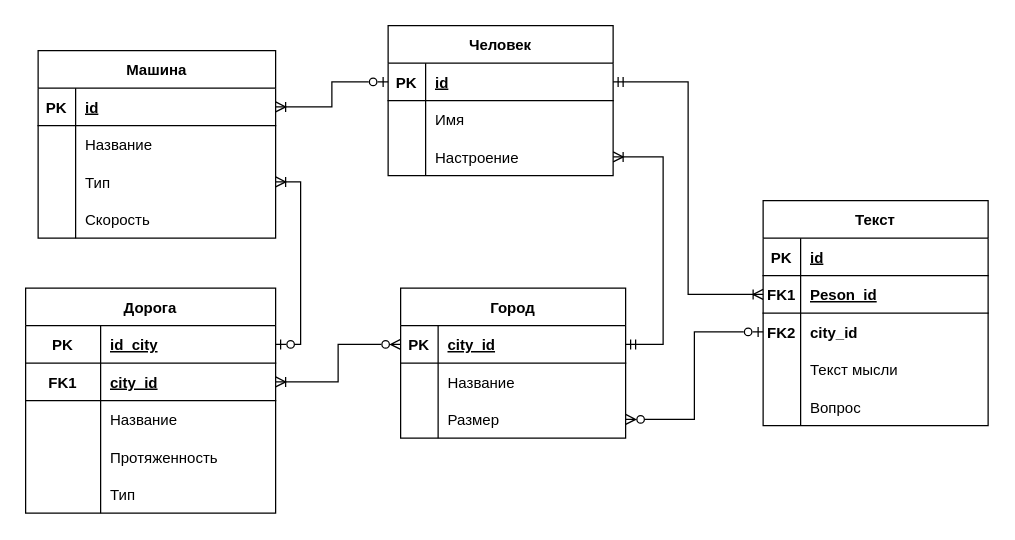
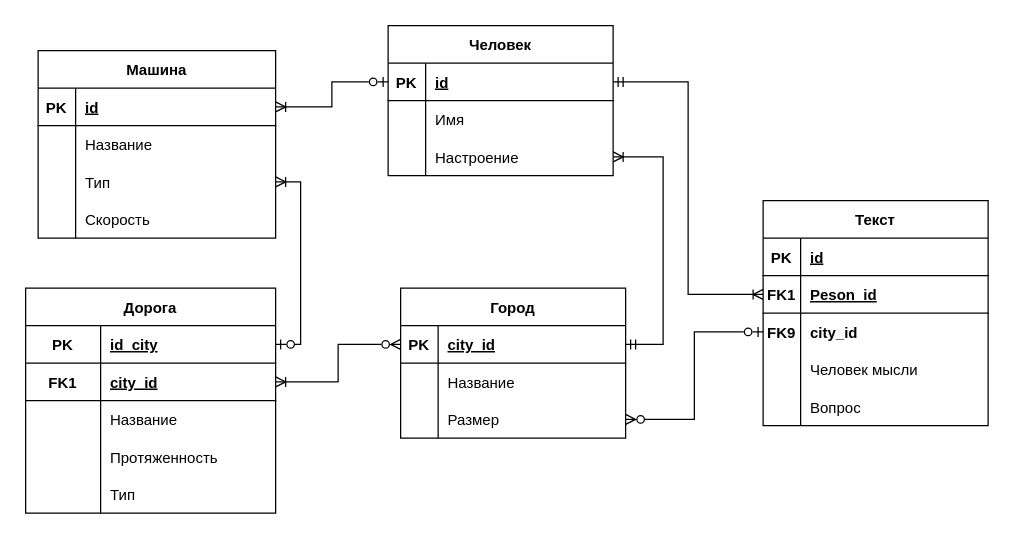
  <mxCell id="0" />
  <mxCell id="1" parent="0" />
  <mxCell id="2" value="Город" style="shape=table;startSize=30;container=1;collapsible=1;childLayout=tableLayout;fixedRows=1;rowLines=0;fontStyle=1;align=center;resizeLast=1;" vertex="1" parent="1"><mxGeometry x="320" y="230" width="180" height="120" as="geometry" /></mxCell>
  <mxCell id="3" value="" style="shape=tableRow;horizontal=0;startSize=0;swimlaneHead=0;swimlaneBody=0;fillColor=none;collapsible=0;dropTarget=0;points=[[0,0.5],[1,0.5]];portConstraint=eastwest;top=0;left=0;right=0;bottom=1;" vertex="1" parent="2"><mxGeometry y="30" width="180" height="30" as="geometry" /></mxCell>
  <mxCell id="4" value="PK" style="shape=partialRectangle;connectable=0;fillColor=none;top=0;left=0;bottom=0;right=0;fontStyle=1;overflow=hidden;" vertex="1" parent="3"><mxGeometry width="30" height="30" as="geometry"><mxRectangle width="30" height="30" as="alternateBounds" /></mxGeometry></mxCell>
  <mxCell id="5" value="city_id" style="shape=partialRectangle;connectable=0;fillColor=none;top=0;left=0;bottom=0;right=0;align=left;spacingLeft=6;fontStyle=5;overflow=hidden;" vertex="1" parent="3"><mxGeometry x="30" width="150" height="30" as="geometry"><mxRectangle width="150" height="30" as="alternateBounds" /></mxGeometry></mxCell>
  <mxCell id="6" value="" style="shape=tableRow;horizontal=0;startSize=0;swimlaneHead=0;swimlaneBody=0;fillColor=none;collapsible=0;dropTarget=0;points=[[0,0.5],[1,0.5]];portConstraint=eastwest;top=0;left=0;right=0;bottom=0;" vertex="1" parent="2"><mxGeometry y="60" width="180" height="30" as="geometry" /></mxCell>
  <mxCell id="7" value="" style="shape=partialRectangle;connectable=0;fillColor=none;top=0;left=0;bottom=0;right=0;editable=1;overflow=hidden;" vertex="1" parent="6"><mxGeometry width="30" height="30" as="geometry"><mxRectangle width="30" height="30" as="alternateBounds" /></mxGeometry></mxCell>
  <mxCell id="8" value="Название" style="shape=partialRectangle;connectable=0;fillColor=none;top=0;left=0;bottom=0;right=0;align=left;spacingLeft=6;overflow=hidden;" vertex="1" parent="6"><mxGeometry x="30" width="150" height="30" as="geometry"><mxRectangle width="150" height="30" as="alternateBounds" /></mxGeometry></mxCell>
  <mxCell id="9" value="" style="shape=tableRow;horizontal=0;startSize=0;swimlaneHead=0;swimlaneBody=0;fillColor=none;collapsible=0;dropTarget=0;points=[[0,0.5],[1,0.5]];portConstraint=eastwest;top=0;left=0;right=0;bottom=0;" vertex="1" parent="2"><mxGeometry y="90" width="180" height="30" as="geometry" /></mxCell>
  <mxCell id="10" value="" style="shape=partialRectangle;connectable=0;fillColor=none;top=0;left=0;bottom=0;right=0;editable=1;overflow=hidden;" vertex="1" parent="9"><mxGeometry width="30" height="30" as="geometry"><mxRectangle width="30" height="30" as="alternateBounds" /></mxGeometry></mxCell>
  <mxCell id="11" value="Размер" style="shape=partialRectangle;connectable=0;fillColor=none;top=0;left=0;bottom=0;right=0;align=left;spacingLeft=6;overflow=hidden;" vertex="1" parent="9"><mxGeometry x="30" width="150" height="30" as="geometry"><mxRectangle width="150" height="30" as="alternateBounds" /></mxGeometry></mxCell>
  <mxCell id="12" value="Машина" style="shape=table;startSize=30;container=1;collapsible=1;childLayout=tableLayout;fixedRows=1;rowLines=0;fontStyle=1;align=center;resizeLast=1;" vertex="1" parent="1"><mxGeometry x="30" y="40" width="190.0" height="150" as="geometry" /></mxCell>
  <mxCell id="13" value="" style="shape=tableRow;horizontal=0;startSize=0;swimlaneHead=0;swimlaneBody=0;fillColor=none;collapsible=0;dropTarget=0;points=[[0,0.5],[1,0.5]];portConstraint=eastwest;top=0;left=0;right=0;bottom=1;" vertex="1" parent="12"><mxGeometry y="30" width="190.0" height="30" as="geometry" /></mxCell>
  <mxCell id="14" value="PK" style="shape=partialRectangle;connectable=0;fillColor=none;top=0;left=0;bottom=0;right=0;fontStyle=1;overflow=hidden;" vertex="1" parent="13"><mxGeometry width="30" height="30" as="geometry"><mxRectangle width="30" height="30" as="alternateBounds" /></mxGeometry></mxCell>
  <mxCell id="15" value="id" style="shape=partialRectangle;connectable=0;fillColor=none;top=0;left=0;bottom=0;right=0;align=left;spacingLeft=6;fontStyle=5;overflow=hidden;" vertex="1" parent="13"><mxGeometry x="30" width="160.0" height="30" as="geometry"><mxRectangle width="160.0" height="30" as="alternateBounds" /></mxGeometry></mxCell>
  <mxCell id="16" value="" style="shape=tableRow;horizontal=0;startSize=0;swimlaneHead=0;swimlaneBody=0;fillColor=none;collapsible=0;dropTarget=0;points=[[0,0.5],[1,0.5]];portConstraint=eastwest;top=0;left=0;right=0;bottom=0;" vertex="1" parent="12"><mxGeometry y="60" width="190.0" height="30" as="geometry" /></mxCell>
  <mxCell id="17" value="" style="shape=partialRectangle;connectable=0;fillColor=none;top=0;left=0;bottom=0;right=0;editable=1;overflow=hidden;" vertex="1" parent="16"><mxGeometry width="30" height="30" as="geometry"><mxRectangle width="30" height="30" as="alternateBounds" /></mxGeometry></mxCell>
  <mxCell id="18" value="Название" style="shape=partialRectangle;connectable=0;fillColor=none;top=0;left=0;bottom=0;right=0;align=left;spacingLeft=6;overflow=hidden;" vertex="1" parent="16"><mxGeometry x="30" width="160.0" height="30" as="geometry"><mxRectangle width="160.0" height="30" as="alternateBounds" /></mxGeometry></mxCell>
  <mxCell id="19" value="" style="shape=tableRow;horizontal=0;startSize=0;swimlaneHead=0;swimlaneBody=0;fillColor=none;collapsible=0;dropTarget=0;points=[[0,0.5],[1,0.5]];portConstraint=eastwest;top=0;left=0;right=0;bottom=0;" vertex="1" parent="12"><mxGeometry y="90" width="190.0" height="30" as="geometry" /></mxCell>
  <mxCell id="20" value="" style="shape=partialRectangle;connectable=0;fillColor=none;top=0;left=0;bottom=0;right=0;editable=1;overflow=hidden;" vertex="1" parent="19"><mxGeometry width="30" height="30" as="geometry"><mxRectangle width="30" height="30" as="alternateBounds" /></mxGeometry></mxCell>
  <mxCell id="21" value="Тип" style="shape=partialRectangle;connectable=0;fillColor=none;top=0;left=0;bottom=0;right=0;align=left;spacingLeft=6;overflow=hidden;" vertex="1" parent="19"><mxGeometry x="30" width="160.0" height="30" as="geometry"><mxRectangle width="160.0" height="30" as="alternateBounds" /></mxGeometry></mxCell>
  <mxCell id="22" style="shape=tableRow;horizontal=0;startSize=0;swimlaneHead=0;swimlaneBody=0;fillColor=none;collapsible=0;dropTarget=0;points=[[0,0.5],[1,0.5]];portConstraint=eastwest;top=0;left=0;right=0;bottom=0;" vertex="1" parent="12"><mxGeometry y="120" width="190.0" height="30" as="geometry" /></mxCell>
  <mxCell id="23" style="shape=partialRectangle;connectable=0;fillColor=none;top=0;left=0;bottom=0;right=0;editable=1;overflow=hidden;" vertex="1" parent="22"><mxGeometry width="30" height="30" as="geometry"><mxRectangle width="30" height="30" as="alternateBounds" /></mxGeometry></mxCell>
  <mxCell id="24" value="Скорость" style="shape=partialRectangle;connectable=0;fillColor=none;top=0;left=0;bottom=0;right=0;align=left;spacingLeft=6;overflow=hidden;" vertex="1" parent="22"><mxGeometry x="30" width="160.0" height="30" as="geometry"><mxRectangle width="160.0" height="30" as="alternateBounds" /></mxGeometry></mxCell>
  <mxCell id="25" value="Человек" style="shape=table;startSize=30;container=1;collapsible=1;childLayout=tableLayout;fixedRows=1;rowLines=0;fontStyle=1;align=center;resizeLast=1;" vertex="1" parent="1"><mxGeometry x="310" y="20" width="180" height="120" as="geometry" /></mxCell>
  <mxCell id="26" value="" style="shape=tableRow;horizontal=0;startSize=0;swimlaneHead=0;swimlaneBody=0;fillColor=none;collapsible=0;dropTarget=0;points=[[0,0.5],[1,0.5]];portConstraint=eastwest;top=0;left=0;right=0;bottom=1;" vertex="1" parent="25"><mxGeometry y="30" width="180" height="30" as="geometry" /></mxCell>
  <mxCell id="27" value="PK" style="shape=partialRectangle;connectable=0;fillColor=none;top=0;left=0;bottom=0;right=0;fontStyle=1;overflow=hidden;" vertex="1" parent="26"><mxGeometry width="30" height="30" as="geometry"><mxRectangle width="30" height="30" as="alternateBounds" /></mxGeometry></mxCell>
  <mxCell id="28" value="id" style="shape=partialRectangle;connectable=0;fillColor=none;top=0;left=0;bottom=0;right=0;align=left;spacingLeft=6;fontStyle=5;overflow=hidden;" vertex="1" parent="26"><mxGeometry x="30" width="150" height="30" as="geometry"><mxRectangle width="150" height="30" as="alternateBounds" /></mxGeometry></mxCell>
  <mxCell id="29" value="" style="shape=tableRow;horizontal=0;startSize=0;swimlaneHead=0;swimlaneBody=0;fillColor=none;collapsible=0;dropTarget=0;points=[[0,0.5],[1,0.5]];portConstraint=eastwest;top=0;left=0;right=0;bottom=0;" vertex="1" parent="25"><mxGeometry y="60" width="180" height="30" as="geometry" /></mxCell>
  <mxCell id="30" value="" style="shape=partialRectangle;connectable=0;fillColor=none;top=0;left=0;bottom=0;right=0;editable=1;overflow=hidden;" vertex="1" parent="29"><mxGeometry width="30" height="30" as="geometry"><mxRectangle width="30" height="30" as="alternateBounds" /></mxGeometry></mxCell>
  <mxCell id="31" value="Имя" style="shape=partialRectangle;connectable=0;fillColor=none;top=0;left=0;bottom=0;right=0;align=left;spacingLeft=6;overflow=hidden;" vertex="1" parent="29"><mxGeometry x="30" width="150" height="30" as="geometry"><mxRectangle width="150" height="30" as="alternateBounds" /></mxGeometry></mxCell>
  <mxCell id="32" value="" style="shape=tableRow;horizontal=0;startSize=0;swimlaneHead=0;swimlaneBody=0;fillColor=none;collapsible=0;dropTarget=0;points=[[0,0.5],[1,0.5]];portConstraint=eastwest;top=0;left=0;right=0;bottom=0;" vertex="1" parent="25"><mxGeometry y="90" width="180" height="30" as="geometry" /></mxCell>
  <mxCell id="33" value="" style="shape=partialRectangle;connectable=0;fillColor=none;top=0;left=0;bottom=0;right=0;editable=1;overflow=hidden;" vertex="1" parent="32"><mxGeometry width="30" height="30" as="geometry"><mxRectangle width="30" height="30" as="alternateBounds" /></mxGeometry></mxCell>
  <mxCell id="34" value="Настроение" style="shape=partialRectangle;connectable=0;fillColor=none;top=0;left=0;bottom=0;right=0;align=left;spacingLeft=6;overflow=hidden;" vertex="1" parent="32"><mxGeometry x="30" width="150" height="30" as="geometry"><mxRectangle width="150" height="30" as="alternateBounds" /></mxGeometry></mxCell>
  <mxCell id="35" value="Текст" style="shape=table;startSize=30;container=1;collapsible=1;childLayout=tableLayout;fixedRows=1;rowLines=0;fontStyle=1;align=center;resizeLast=1;" vertex="1" parent="1"><mxGeometry x="610" y="160" width="180" height="180" as="geometry" /></mxCell>
  <mxCell id="36" style="shape=tableRow;horizontal=0;startSize=0;swimlaneHead=0;swimlaneBody=0;fillColor=none;collapsible=0;dropTarget=0;points=[[0,0.5],[1,0.5]];portConstraint=eastwest;top=0;left=0;right=0;bottom=1;" vertex="1" parent="35"><mxGeometry y="30" width="180" height="30" as="geometry" /></mxCell>
  <mxCell id="37" value="PK" style="shape=partialRectangle;connectable=0;fillColor=none;top=0;left=0;bottom=0;right=0;fontStyle=1;overflow=hidden;" vertex="1" parent="36"><mxGeometry width="30" height="30" as="geometry"><mxRectangle width="30" height="30" as="alternateBounds" /></mxGeometry></mxCell>
  <mxCell id="38" value="id" style="shape=partialRectangle;connectable=0;fillColor=none;top=0;left=0;bottom=0;right=0;align=left;spacingLeft=6;fontStyle=5;overflow=hidden;" vertex="1" parent="36"><mxGeometry x="30" width="150" height="30" as="geometry"><mxRectangle width="150" height="30" as="alternateBounds" /></mxGeometry></mxCell>
  <mxCell id="39" value="" style="shape=tableRow;horizontal=0;startSize=0;swimlaneHead=0;swimlaneBody=0;fillColor=none;collapsible=0;dropTarget=0;points=[[0,0.5],[1,0.5]];portConstraint=eastwest;top=0;left=0;right=0;bottom=1;" vertex="1" parent="35"><mxGeometry y="60" width="180" height="30" as="geometry" /></mxCell>
  <mxCell id="40" value="FK1" style="shape=partialRectangle;connectable=0;fillColor=none;top=0;left=0;bottom=0;right=0;fontStyle=1;overflow=hidden;" vertex="1" parent="39"><mxGeometry width="30" height="30" as="geometry"><mxRectangle width="30" height="30" as="alternateBounds" /></mxGeometry></mxCell>
  <mxCell id="41" value="Peson_id" style="shape=partialRectangle;connectable=0;fillColor=none;top=0;left=0;bottom=0;right=0;align=left;spacingLeft=6;fontStyle=5;overflow=hidden;" vertex="1" parent="39"><mxGeometry x="30" width="150" height="30" as="geometry"><mxRectangle width="150" height="30" as="alternateBounds" /></mxGeometry></mxCell>
  <mxCell id="42" value="" style="shape=tableRow;horizontal=0;startSize=0;swimlaneHead=0;swimlaneBody=0;fillColor=none;collapsible=0;dropTarget=0;points=[[0,0.5],[1,0.5]];portConstraint=eastwest;top=0;left=0;right=0;bottom=0;" vertex="1" parent="35"><mxGeometry y="90" width="180" height="30" as="geometry" /></mxCell>
- <mxCell id="43" value="FK2" style="shape=partialRectangle;connectable=0;fillColor=none;top=0;left=0;bottom=0;right=0;editable=1;overflow=hidden;fontStyle=1" vertex="1" parent="42"><mxGeometry width="30" height="30" as="geometry"><mxRectangle width="30" height="30" as="alternateBounds" /></mxGeometry></mxCell>
+ <mxCell id="43" value="FK9" style="shape=partialRectangle;connectable=0;fillColor=none;top=0;left=0;bottom=0;right=0;editable=1;overflow=hidden;fontStyle=1" vertex="1" parent="42"><mxGeometry width="30" height="30" as="geometry"><mxRectangle width="30" height="30" as="alternateBounds" /></mxGeometry></mxCell>
  <mxCell id="44" value="city_id" style="shape=partialRectangle;connectable=0;fillColor=none;top=0;left=0;bottom=0;right=0;align=left;spacingLeft=6;overflow=hidden;fontStyle=1" vertex="1" parent="42"><mxGeometry x="30" width="150" height="30" as="geometry"><mxRectangle width="150" height="30" as="alternateBounds" /></mxGeometry></mxCell>
  <mxCell id="45" value="" style="shape=tableRow;horizontal=0;startSize=0;swimlaneHead=0;swimlaneBody=0;fillColor=none;collapsible=0;dropTarget=0;points=[[0,0.5],[1,0.5]];portConstraint=eastwest;top=0;left=0;right=0;bottom=0;" vertex="1" parent="35"><mxGeometry y="120" width="180" height="30" as="geometry" /></mxCell>
  <mxCell id="46" value="" style="shape=partialRectangle;connectable=0;fillColor=none;top=0;left=0;bottom=0;right=0;editable=1;overflow=hidden;" vertex="1" parent="45"><mxGeometry width="30" height="30" as="geometry"><mxRectangle width="30" height="30" as="alternateBounds" /></mxGeometry></mxCell>
- <mxCell id="47" value="Текст мысли" style="shape=partialRectangle;connectable=0;fillColor=none;top=0;left=0;bottom=0;right=0;align=left;spacingLeft=6;overflow=hidden;" vertex="1" parent="45"><mxGeometry x="30" width="150" height="30" as="geometry"><mxRectangle width="150" height="30" as="alternateBounds" /></mxGeometry></mxCell>
+ <mxCell id="47" value="Человек мысли" style="shape=partialRectangle;connectable=0;fillColor=none;top=0;left=0;bottom=0;right=0;align=left;spacingLeft=6;overflow=hidden;" vertex="1" parent="45"><mxGeometry x="30" width="150" height="30" as="geometry"><mxRectangle width="150" height="30" as="alternateBounds" /></mxGeometry></mxCell>
  <mxCell id="48" value="" style="shape=tableRow;horizontal=0;startSize=0;swimlaneHead=0;swimlaneBody=0;fillColor=none;collapsible=0;dropTarget=0;points=[[0,0.5],[1,0.5]];portConstraint=eastwest;top=0;left=0;right=0;bottom=0;" vertex="1" parent="35"><mxGeometry y="150" width="180" height="30" as="geometry" /></mxCell>
  <mxCell id="49" value="" style="shape=partialRectangle;connectable=0;fillColor=none;top=0;left=0;bottom=0;right=0;editable=1;overflow=hidden;" vertex="1" parent="48"><mxGeometry width="30" height="30" as="geometry"><mxRectangle width="30" height="30" as="alternateBounds" /></mxGeometry></mxCell>
  <mxCell id="50" value="Вопрос" style="shape=partialRectangle;connectable=0;fillColor=none;top=0;left=0;bottom=0;right=0;align=left;spacingLeft=6;overflow=hidden;" vertex="1" parent="48"><mxGeometry x="30" width="150" height="30" as="geometry"><mxRectangle width="150" height="30" as="alternateBounds" /></mxGeometry></mxCell>
  <mxCell id="51" value="Дорога" style="shape=table;startSize=30;container=1;collapsible=1;childLayout=tableLayout;fixedRows=1;rowLines=0;fontStyle=1;align=center;resizeLast=1;" vertex="1" parent="1"><mxGeometry x="20" y="230" width="200" height="180" as="geometry" /></mxCell>
  <mxCell id="52" value="" style="shape=tableRow;horizontal=0;startSize=0;swimlaneHead=0;swimlaneBody=0;fillColor=none;collapsible=0;dropTarget=0;points=[[0,0.5],[1,0.5]];portConstraint=eastwest;top=0;left=0;right=0;bottom=1;" vertex="1" parent="51"><mxGeometry y="30" width="200" height="30" as="geometry" /></mxCell>
  <mxCell id="53" value="PK" style="shape=partialRectangle;connectable=0;fillColor=none;top=0;left=0;bottom=0;right=0;fontStyle=1;overflow=hidden;" vertex="1" parent="52"><mxGeometry width="60" height="30" as="geometry"><mxRectangle width="60" height="30" as="alternateBounds" /></mxGeometry></mxCell>
  <mxCell id="54" value="id_city" style="shape=partialRectangle;connectable=0;fillColor=none;top=0;left=0;bottom=0;right=0;align=left;spacingLeft=6;fontStyle=5;overflow=hidden;" vertex="1" parent="52"><mxGeometry x="60" width="140" height="30" as="geometry"><mxRectangle width="140" height="30" as="alternateBounds" /></mxGeometry></mxCell>
  <mxCell id="55" value="" style="shape=tableRow;horizontal=0;startSize=0;swimlaneHead=0;swimlaneBody=0;fillColor=none;collapsible=0;dropTarget=0;points=[[0,0.5],[1,0.5]];portConstraint=eastwest;top=0;left=0;right=0;bottom=1;" vertex="1" parent="51"><mxGeometry y="60" width="200" height="30" as="geometry" /></mxCell>
  <mxCell id="56" value="FK1" style="shape=partialRectangle;connectable=0;fillColor=none;top=0;left=0;bottom=0;right=0;fontStyle=1;overflow=hidden;" vertex="1" parent="55"><mxGeometry width="60" height="30" as="geometry"><mxRectangle width="60" height="30" as="alternateBounds" /></mxGeometry></mxCell>
  <mxCell id="57" value="city_id" style="shape=partialRectangle;connectable=0;fillColor=none;top=0;left=0;bottom=0;right=0;align=left;spacingLeft=6;fontStyle=5;overflow=hidden;" vertex="1" parent="55"><mxGeometry x="60" width="140" height="30" as="geometry"><mxRectangle width="140" height="30" as="alternateBounds" /></mxGeometry></mxCell>
  <mxCell id="58" style="shape=tableRow;horizontal=0;startSize=0;swimlaneHead=0;swimlaneBody=0;fillColor=none;collapsible=0;dropTarget=0;points=[[0,0.5],[1,0.5]];portConstraint=eastwest;top=0;left=0;right=0;bottom=0;" vertex="1" parent="51"><mxGeometry y="90" width="200" height="30" as="geometry" /></mxCell>
  <mxCell id="59" style="shape=partialRectangle;connectable=0;fillColor=none;top=0;left=0;bottom=0;right=0;editable=1;overflow=hidden;" vertex="1" parent="58"><mxGeometry width="60" height="30" as="geometry"><mxRectangle width="60" height="30" as="alternateBounds" /></mxGeometry></mxCell>
  <mxCell id="60" value="Название" style="shape=partialRectangle;connectable=0;fillColor=none;top=0;left=0;bottom=0;right=0;align=left;spacingLeft=6;overflow=hidden;" vertex="1" parent="58"><mxGeometry x="60" width="140" height="30" as="geometry"><mxRectangle width="140" height="30" as="alternateBounds" /></mxGeometry></mxCell>
  <mxCell id="61" value="" style="shape=tableRow;horizontal=0;startSize=0;swimlaneHead=0;swimlaneBody=0;fillColor=none;collapsible=0;dropTarget=0;points=[[0,0.5],[1,0.5]];portConstraint=eastwest;top=0;left=0;right=0;bottom=0;" vertex="1" parent="51"><mxGeometry y="120" width="200" height="30" as="geometry" /></mxCell>
  <mxCell id="62" value="" style="shape=partialRectangle;connectable=0;fillColor=none;top=0;left=0;bottom=0;right=0;editable=1;overflow=hidden;" vertex="1" parent="61"><mxGeometry width="60" height="30" as="geometry"><mxRectangle width="60" height="30" as="alternateBounds" /></mxGeometry></mxCell>
  <mxCell id="63" value="Протяженность" style="shape=partialRectangle;connectable=0;fillColor=none;top=0;left=0;bottom=0;right=0;align=left;spacingLeft=6;overflow=hidden;" vertex="1" parent="61"><mxGeometry x="60" width="140" height="30" as="geometry"><mxRectangle width="140" height="30" as="alternateBounds" /></mxGeometry></mxCell>
  <mxCell id="64" value="" style="shape=tableRow;horizontal=0;startSize=0;swimlaneHead=0;swimlaneBody=0;fillColor=none;collapsible=0;dropTarget=0;points=[[0,0.5],[1,0.5]];portConstraint=eastwest;top=0;left=0;right=0;bottom=0;" vertex="1" parent="51"><mxGeometry y="150" width="200" height="30" as="geometry" /></mxCell>
  <mxCell id="65" value="" style="shape=partialRectangle;connectable=0;fillColor=none;top=0;left=0;bottom=0;right=0;editable=1;overflow=hidden;" vertex="1" parent="64"><mxGeometry width="60" height="30" as="geometry"><mxRectangle width="60" height="30" as="alternateBounds" /></mxGeometry></mxCell>
  <mxCell id="66" value="Тип" style="shape=partialRectangle;connectable=0;fillColor=none;top=0;left=0;bottom=0;right=0;align=left;spacingLeft=6;overflow=hidden;" vertex="1" parent="64"><mxGeometry x="60" width="140" height="30" as="geometry"><mxRectangle width="140" height="30" as="alternateBounds" /></mxGeometry></mxCell>
  <mxCell id="67" value="" style="edgeStyle=entityRelationEdgeStyle;fontSize=12;html=1;endArrow=ERoneToMany;startArrow=ERmandOne;rounded=0;startFill=0;endFill=0;" edge="1" parent="1" source="3" target="32"><mxGeometry width="100" height="100" relative="1" as="geometry"><mxPoint x="270" y="320" as="sourcePoint" /><mxPoint x="370" y="440" as="targetPoint" /></mxGeometry></mxCell>
  <mxCell id="68" style="edgeStyle=orthogonalEdgeStyle;rounded=0;jumpStyle=none;orthogonalLoop=1;jettySize=auto;html=1;entryX=1;entryY=0.5;entryDx=0;entryDy=0;startArrow=ERzeroToOne;startFill=0;endArrow=ERoneToMany;endFill=0;" edge="1" parent="1" source="52" target="19"><mxGeometry relative="1" as="geometry" /></mxCell>
  <mxCell id="69" style="edgeStyle=orthogonalEdgeStyle;rounded=0;jumpStyle=none;orthogonalLoop=1;jettySize=auto;html=1;entryX=0;entryY=0.5;entryDx=0;entryDy=0;startArrow=ERoneToMany;startFill=0;endArrow=ERzeroToMany;endFill=0;" edge="1" parent="1" source="55" target="3"><mxGeometry relative="1" as="geometry" /></mxCell>
  <mxCell id="70" style="edgeStyle=orthogonalEdgeStyle;rounded=0;jumpStyle=none;orthogonalLoop=1;jettySize=auto;html=1;entryX=1;entryY=0.5;entryDx=0;entryDy=0;startArrow=ERoneToMany;startFill=0;endArrow=ERmandOne;endFill=0;" edge="1" parent="1" source="39" target="26"><mxGeometry relative="1" as="geometry" /></mxCell>
  <mxCell id="71" style="edgeStyle=orthogonalEdgeStyle;rounded=0;jumpStyle=none;orthogonalLoop=1;jettySize=auto;html=1;startArrow=ERzeroToOne;startFill=0;endArrow=ERzeroToMany;endFill=0;" edge="1" parent="1" source="42" target="9"><mxGeometry relative="1" as="geometry" /></mxCell>
  <mxCell id="72" style="edgeStyle=orthogonalEdgeStyle;rounded=0;jumpStyle=none;orthogonalLoop=1;jettySize=auto;html=1;entryX=0;entryY=0.5;entryDx=0;entryDy=0;startArrow=ERoneToMany;startFill=0;endArrow=ERzeroToOne;endFill=0;" edge="1" parent="1" source="13" target="26"><mxGeometry relative="1" as="geometry" /></mxCell>
